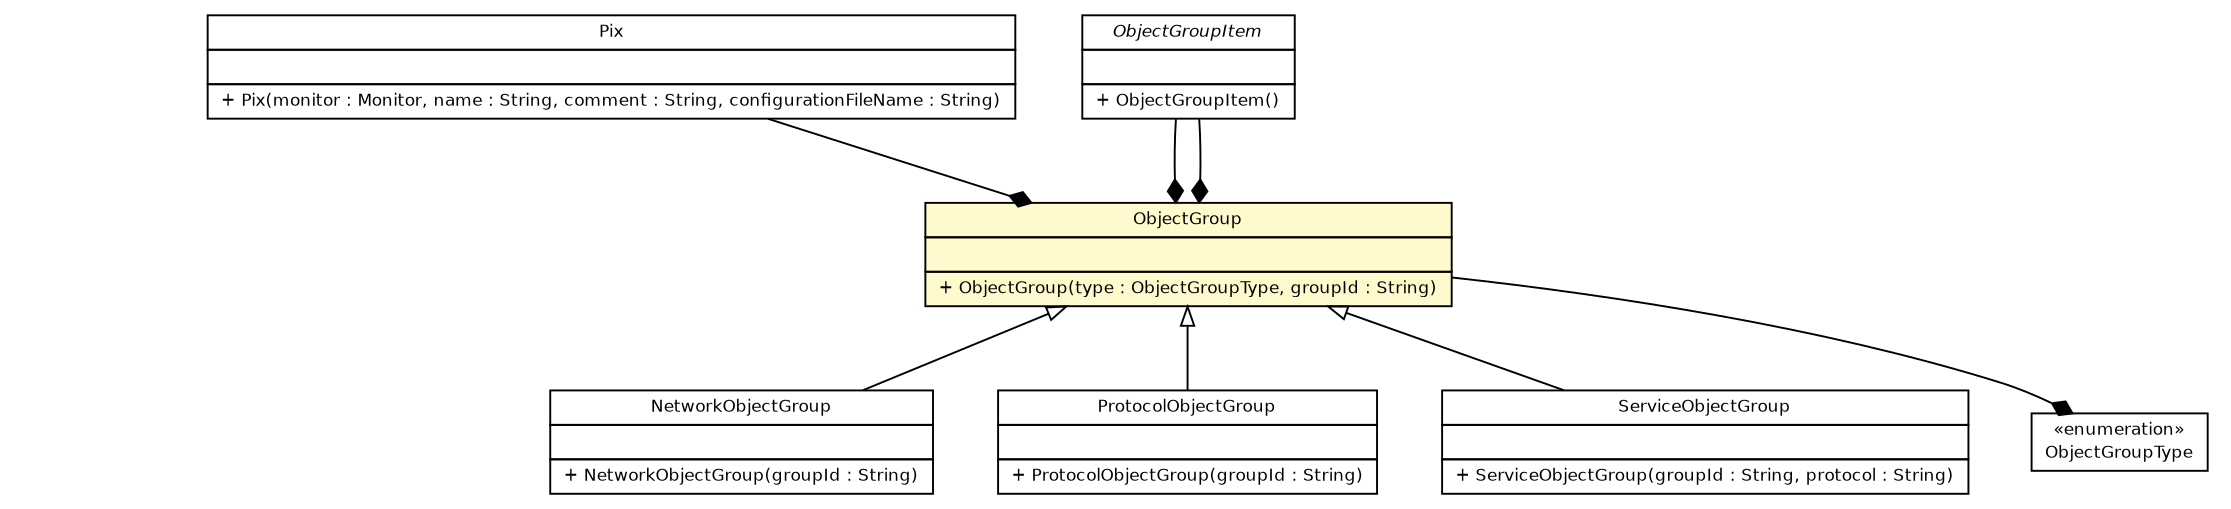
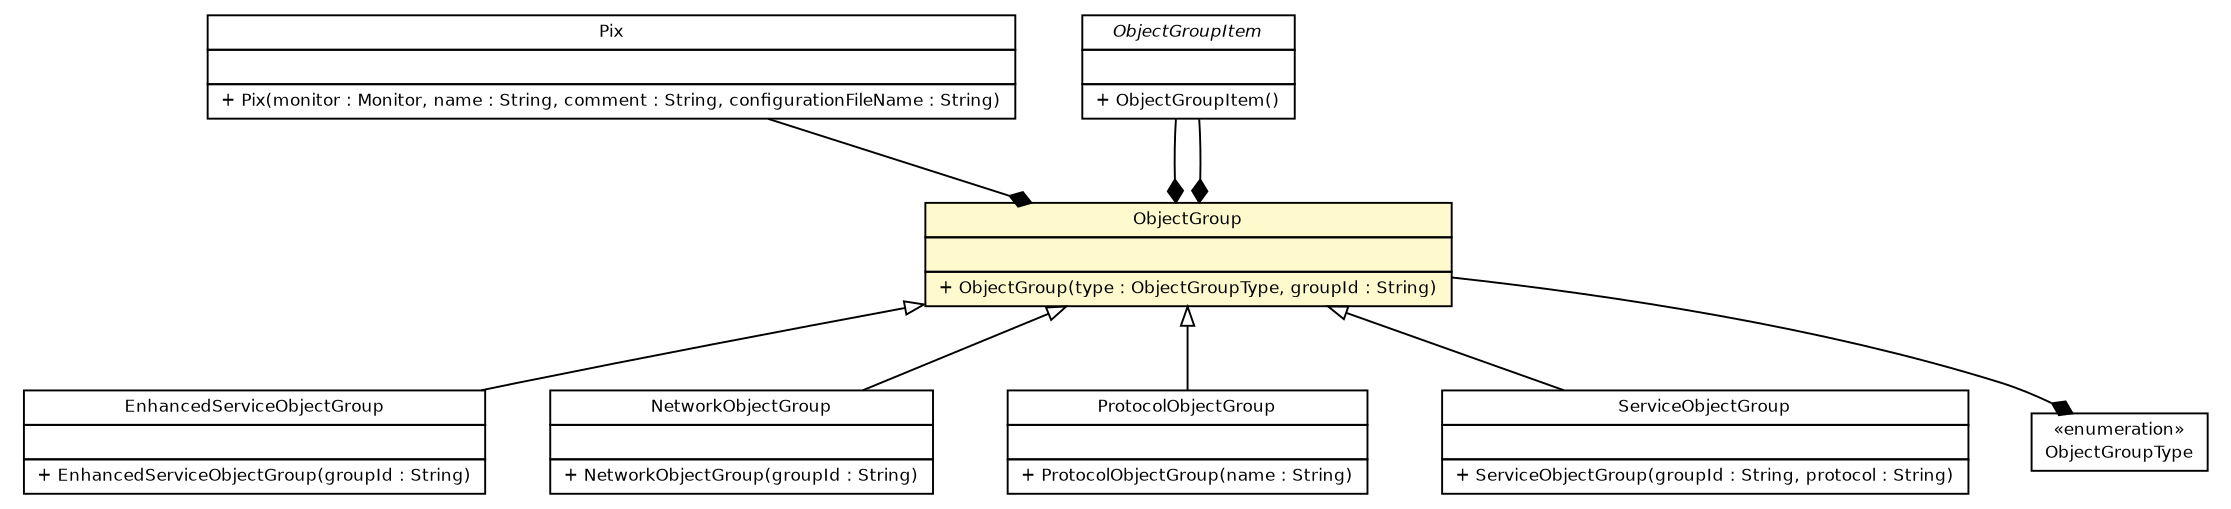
  digraph {
    node [fontcolor=black fontname=Helvetica fontsize=9.0 shape=plaintext]
    edge [fontname=Helvetica fontsize=10.0 headport=p labelfontname=Helvetica labelfontsize=10 tailport=p]
+   n1 [label=<<table border="0" cellborder="1" cellspacing="0" cellpadding="2" port="p" href="./EnhancedServiceObjectGroup.html"> 		<tr><td><table border="0" cellspacing="0" cellpadding="1"> 			<tr><td> EnhancedServiceObjectGroup </td></tr> 		</table></td></tr> 		<tr><td><table border="0" cellspacing="0" cellpadding="1"> 			<tr><td align="left">  </td></tr> 		</table></td></tr> 		<tr><td><table border="0" cellspacing="0" cellpadding="1"> 			<tr><td align="left"> + EnhancedServiceObjectGroup(groupId : String) </td></tr> 		</table></td></tr> 		</table>>]
    n2 [label=<<table border="0" cellborder="1" cellspacing="0" cellpadding="2" port="p" href="./NetworkObjectGroup.html"> 		<tr><td><table border="0" cellspacing="0" cellpadding="1"> 			<tr><td> NetworkObjectGroup </td></tr> 		</table></td></tr> 		<tr><td><table border="0" cellspacing="0" cellpadding="1"> 			<tr><td align="left">  </td></tr> 		</table></td></tr> 		<tr><td><table border="0" cellspacing="0" cellpadding="1"> 			<tr><td align="left"> + NetworkObjectGroup(groupId : String) </td></tr> 		</table></td></tr> 		</table>>]
-   n3 [label=<<table border="0" cellborder="1" cellspacing="0" cellpadding="2" port="p" href="./ProtocolObjectGroup.html"> 		<tr><td><table border="0" cellspacing="0" cellpadding="1"> 			<tr><td> ProtocolObjectGroup </td></tr> 		</table></td></tr> 		<tr><td><table border="0" cellspacing="0" cellpadding="1"> 			<tr><td align="left">  </td></tr> 		</table></td></tr> 		<tr><td><table border="0" cellspacing="0" cellpadding="1"> 			<tr><td align="left"> + ProtocolObjectGroup(groupId : String) </td></tr> 		</table></td></tr> 		</table>>]
+   n3 [label=<<table border="0" cellborder="1" cellspacing="0" cellpadding="2" port="p" href="./ProtocolObjectGroup.html"> 		<tr><td><table border="0" cellspacing="0" cellpadding="1"> 			<tr><td> ProtocolObjectGroup </td></tr> 		</table></td></tr> 		<tr><td><table border="0" cellspacing="0" cellpadding="1"> 			<tr><td align="left">  </td></tr> 		</table></td></tr> 		<tr><td><table border="0" cellspacing="0" cellpadding="1"> 			<tr><td align="left"> + ProtocolObjectGroup(name : String) </td></tr> 		</table></td></tr> 		</table>>]
    n4 [label=<<table border="0" cellborder="1" cellspacing="0" cellpadding="2" port="p" href="./Pix.html"> 		<tr><td><table border="0" cellspacing="0" cellpadding="1"> 			<tr><td> Pix </td></tr> 		</table></td></tr> 		<tr><td><table border="0" cellspacing="0" cellpadding="1"> 			<tr><td align="left">  </td></tr> 		</table></td></tr> 		<tr><td><table border="0" cellspacing="0" cellpadding="1"> 			<tr><td align="left"> + Pix(monitor : Monitor, name : String, comment : String, configurationFileName : String) </td></tr> 		</table></td></tr> 		</table>>]
    n5 [label=<<table border="0" cellborder="1" cellspacing="0" cellpadding="2" port="p" bgcolor="lemonChiffon" href="./ObjectGroup.html"> 		<tr><td><table border="0" cellspacing="0" cellpadding="1"> 			<tr><td> ObjectGroup </td></tr> 		</table></td></tr> 		<tr><td><table border="0" cellspacing="0" cellpadding="1"> 			<tr><td align="left">  </td></tr> 		</table></td></tr> 		<tr><td><table border="0" cellspacing="0" cellpadding="1"> 			<tr><td align="left"> + ObjectGroup(type : ObjectGroupType, groupId : String) </td></tr> 		</table></td></tr> 		</table>>]
    n6 [label=<<table border="0" cellborder="1" cellspacing="0" cellpadding="2" port="p" href="./ServiceObjectGroup.html"> 		<tr><td><table border="0" cellspacing="0" cellpadding="1"> 			<tr><td> ServiceObjectGroup </td></tr> 		</table></td></tr> 		<tr><td><table border="0" cellspacing="0" cellpadding="1"> 			<tr><td align="left">  </td></tr> 		</table></td></tr> 		<tr><td><table border="0" cellspacing="0" cellpadding="1"> 			<tr><td align="left"> + ServiceObjectGroup(groupId : String, protocol : String) </td></tr> 		</table></td></tr> 		</table>>]
    n7 [label=<<table border="0" cellborder="1" cellspacing="0" cellpadding="2" port="p" href="./ObjectGroupType.html"> 		<tr><td><table border="0" cellspacing="0" cellpadding="1"> 			<tr><td> &laquo;enumeration&raquo; </td></tr> 			<tr><td> ObjectGroupType </td></tr> 		</table></td></tr> 		</table>>]
    n8 [label=<<table border="0" cellborder="1" cellspacing="0" cellpadding="2" port="p" href="./ObjectGroupItem.html"> 		<tr><td><table border="0" cellspacing="0" cellpadding="1"> 			<tr><td><font face="Helvetica-Oblique"> ObjectGroupItem </font></td></tr> 		</table></td></tr> 		<tr><td><table border="0" cellspacing="0" cellpadding="1"> 			<tr><td align="left">  </td></tr> 		</table></td></tr> 		<tr><td><table border="0" cellspacing="0" cellpadding="1"> 			<tr><td align="left"> + ObjectGroupItem() </td></tr> 		</table></td></tr> 		</table>>]
    n4 -> n5 [arrowhead=diamond color=black fontcolor=black]
+   n5 -> n1 [arrowtail=empty dir=back fontsize=10]
    n5 -> n2 [arrowtail=empty dir=back fontsize=10]
    n5 -> n3 [arrowtail=empty dir=back fontsize=10]
    n5 -> n6 [arrowtail=empty dir=back fontsize=10]
    n5 -> n7 [arrowhead=diamond color=black fontcolor=black]
    n8 -> n5 [arrowhead=diamond color=black fontcolor=black]
    n8 -> n5 [arrowhead=diamond color=black fontcolor=black]
  }
